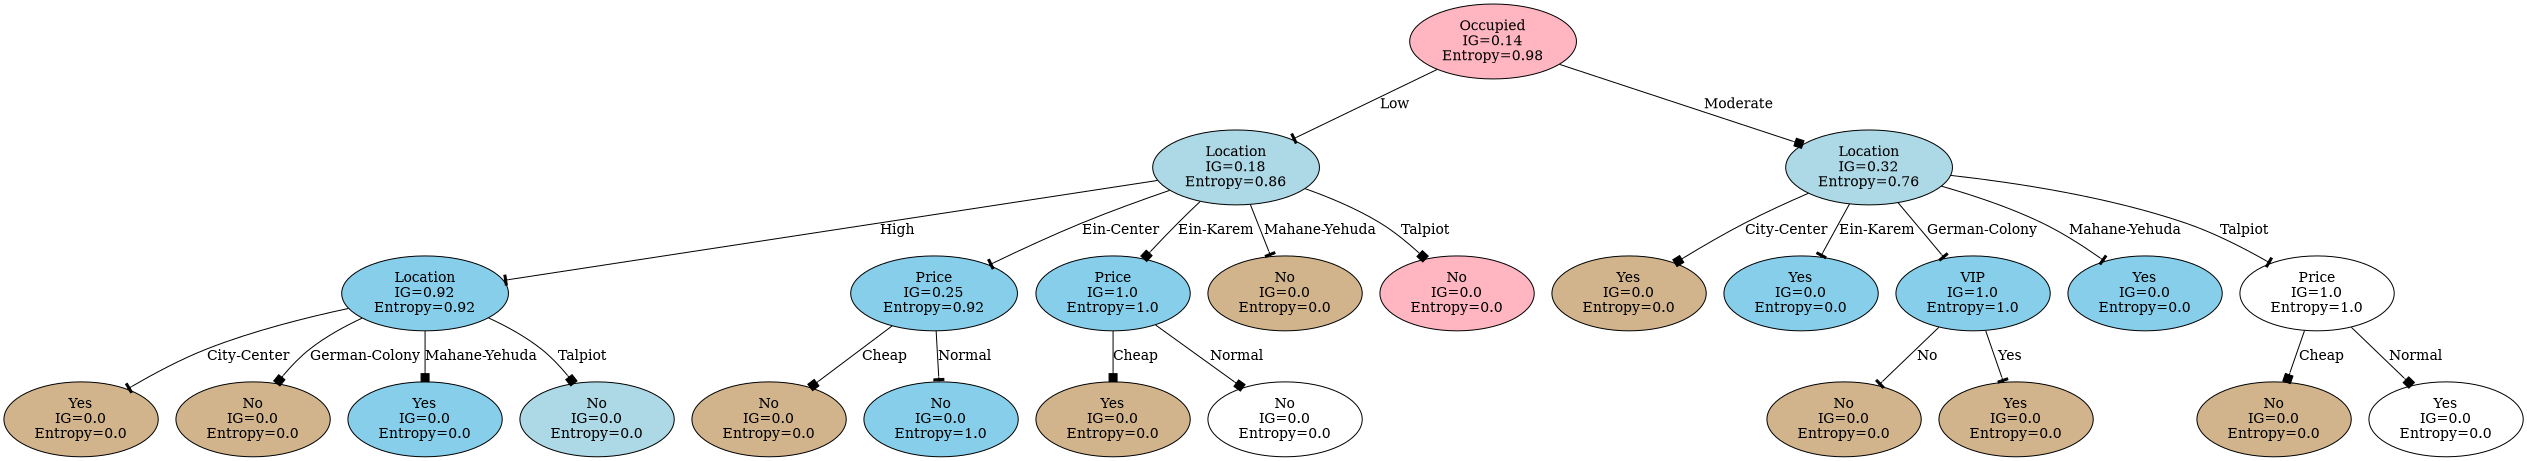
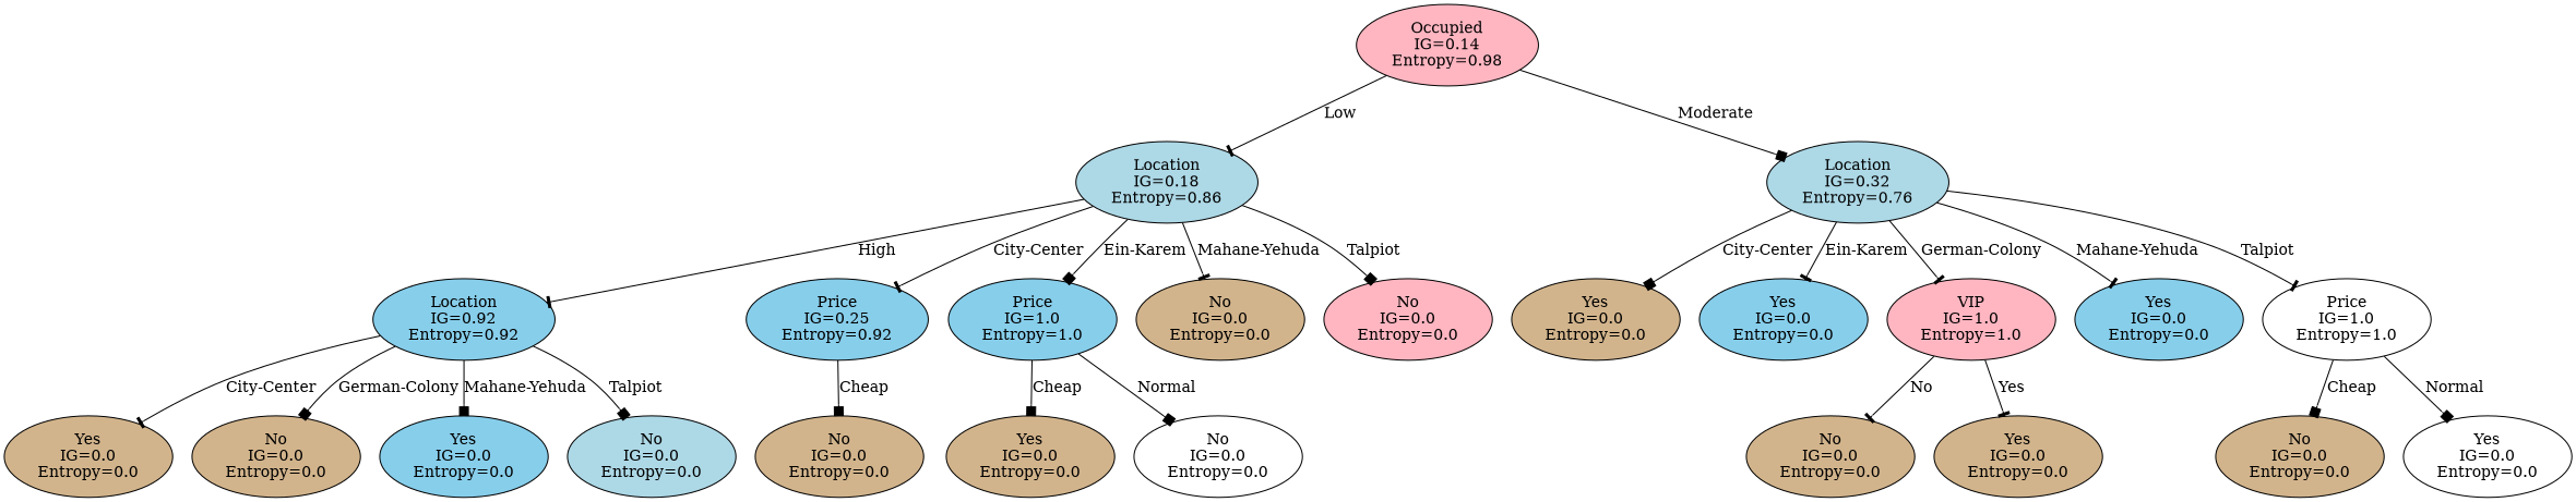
  digraph {
    node [fillcolor=tan style=filled]
    edge [arrowhead=tee]
    n1 [fillcolor=lightpink label="Occupied\nIG=0.14\nEntropy=0.98"]
    n2 [fillcolor=lightblue label="Location\nIG=0.18\nEntropy=0.86"]
    n3 [fillcolor=lightblue label="Location\nIG=0.32\nEntropy=0.76"]
    n4 [fillcolor=skyblue label="Location\nIG=0.92\nEntropy=0.92"]
    n5 [label="Yes\nIG=0.0\nEntropy=0.0"]
    n6 [label="No\nIG=0.0\nEntropy=0.0"]
    n7 [fillcolor=skyblue label="Yes\nIG=0.0\nEntropy=0.0"]
    n8 [fillcolor=lightblue label="No\nIG=0.0\nEntropy=0.0"]
    n9 [fillcolor=skyblue label="Price\nIG=0.25\nEntropy=0.92"]
    n10 [fillcolor=skyblue label="Price\nIG=1.0\nEntropy=1.0"]
    n11 [label="No\nIG=0.0\nEntropy=0.0"]
    n12 [fillcolor=lightpink label="No\nIG=0.0\nEntropy=0.0"]
    n13 [label="Yes\nIG=0.0\nEntropy=0.0"]
    n14 [fillcolor=skyblue label="Yes\nIG=0.0\nEntropy=0.0"]
-   n15 [fillcolor=skyblue label="VIP\nIG=1.0\nEntropy=1.0"]
+   n15 [fillcolor=lightpink label="VIP\nIG=1.0\nEntropy=1.0"]
    n16 [fillcolor=skyblue label="Yes\nIG=0.0\nEntropy=0.0"]
    n17 [fillcolor=white label="Price\nIG=1.0\nEntropy=1.0"]
    n18 [label="No\nIG=0.0\nEntropy=0.0"]
-   n19 [fillcolor=skyblue label="No\nIG=0.0\nEntropy=1.0"]
    n20 [label="Yes\nIG=0.0\nEntropy=0.0"]
    n21 [fillcolor=white label="No\nIG=0.0\nEntropy=0.0"]
    n22 [label="No\nIG=0.0\nEntropy=0.0"]
    n23 [label="Yes\nIG=0.0\nEntropy=0.0"]
    n24 [label="No\nIG=0.0\nEntropy=0.0"]
    n25 [fillcolor=white label="Yes\nIG=0.0\nEntropy=0.0"]
    n1 -> n2 [label=Low]
    n1 -> n3 [arrowhead=box label=Moderate]
    n2 -> n4 [label=High]
-   n2 -> n9 [label="Ein-Center"]
+   n2 -> n9 [label="City-Center"]
    n2 -> n10 [arrowhead=box label="Ein-Karem"]
    n2 -> n11 [label="Mahane-Yehuda"]
    n2 -> n12 [arrowhead=box label=Talpiot]
    n3 -> n13 [arrowhead=box label="City-Center"]
    n3 -> n14 [label="Ein-Karem"]
    n3 -> n15 [label="German-Colony"]
    n3 -> n16 [label="Mahane-Yehuda"]
    n3 -> n17 [label=Talpiot]
    n4 -> n5 [label="City-Center"]
    n4 -> n6 [arrowhead=box label="German-Colony"]
    n4 -> n7 [arrowhead=box label="Mahane-Yehuda"]
    n4 -> n8 [arrowhead=box label=Talpiot]
    n9 -> n18 [arrowhead=box label=Cheap]
-   n9 -> n19 [label=Normal]
    n10 -> n20 [arrowhead=box label=Cheap]
    n10 -> n21 [arrowhead=box label=Normal]
    n15 -> n22 [label=No]
    n15 -> n23 [label=Yes]
    n17 -> n24 [arrowhead=box label=Cheap]
    n17 -> n25 [arrowhead=box label=Normal]
  }
